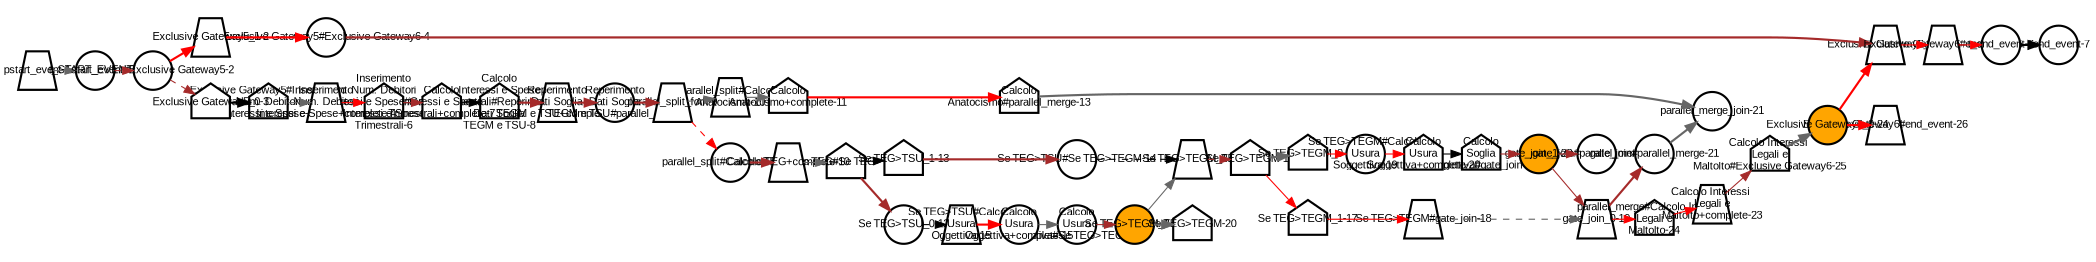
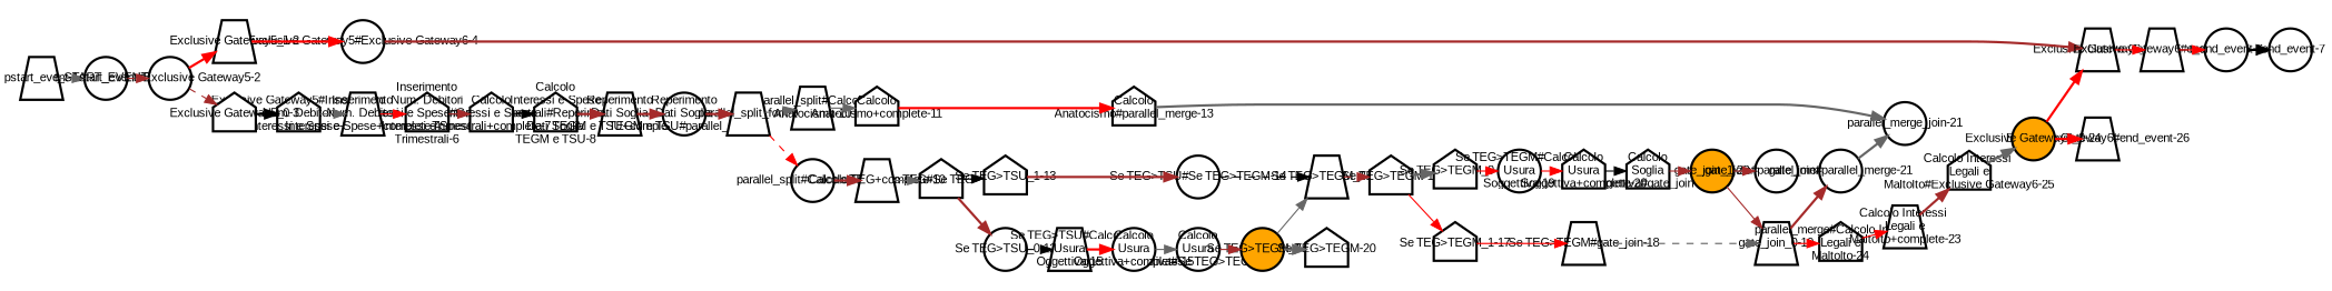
  digraph {
    fontname="Liberation Sans"
    fontsize=10
    nodesep=0.35
    rankdir=LR
    ranksep="0.25 equally"
    node [fillcolor=white fixedsize=true fontname="Liberation Sans" fontsize=10 penwidth=2 shape=circle style=filled]
    edge [arrowhead=normal color=brown fontname="Liberation Sans" fontsize=10 style=solid]
    n1 [height=.5 label="parallel_split#Calcolo\nAnatocismo-10" shape=trapezium width=.5]
    n2 [height=.5 label="Calcolo\nAnatocismo+complete-11" shape=house width=.5]
    n3 [height=.5 label="Calcolo\nAnatocismo#parallel_merge-13" shape=house width=.5]
    n4 [height=.5 label="Se TEG>TSU#Se TEG>TEGM-14" width=.5]
    n5 [height=.5 label="Se TEG>TEGM_2-14" shape=trapezium width=.5]
    n6 [height=.5 label="Se TEG>TEGM-16" shape=house width=.5]
    n7 [height=.5 label="Calcolo\nInteressi e Spese\nTrimestrali#Reperimento\nDati Soglia\nTEGM e TSU-8" shape=house width=.5]
    n8 [height=.5 label="Reperimento\nDati Soglia\nTEGM e TSU+complete-8" shape=trapezium width=.5]
    n9 [height=.5 label="Reperimento\nDati Soglia\nTEGM e TSU#parallel_split-9" width=.5]
    n10 [height=.5 label="Calcolo\nUsura\nOggettiva#Se TEG>TEGM-17" width=.5]
    n11 [fillcolor=orange height=.5 label="Se TEG>TEGM_3-18" width=.5]
    n12 [height=.5 label="Se TEG>TEGM-20" shape=house width=.5]
    n13 [height=.5 label="Calcolo\nSoglia\nSoggettiva#gate_join-22" shape=house width=.5]
    n14 [fillcolor=orange height=.5 label="gate_join_1-22" width=.5]
    n15 [height=.5 label="gate_join_0-19" shape=trapezium width=.5]
    n16 [height=.5 label="gate_join#parallel_merge-23" width=.5]
    n17 [height=.5 label="parallel_merge_join-21" width=.5]
    n18 [height=.5 label="Inserimento\nNum. Debitori\nInteressi e Spese#Calcolo\nInteressi e Spese\nTrimestrali-6" shape=house width=.5]
    n19 [height=.5 label="Calcolo\nInteressi e Spese\nTrimestrali+complete-7" shape=house width=.5]
    n20 [height=.5 label="pend_event-7" width=.5]
    n21 [height=.5 label="Se TEG>TEGM#Calcolo\nUsura\nSoggettiva-19" width=.5]
    n22 [height=.5 label="Calcolo\nUsura\nSoggettiva+complete-20" shape=house width=.5]
    n23 [height=.5 label="Exclusive Gateway5#Inserimento\nNum. Debitori\nInteressi e Spese-3" shape=house width=.5]
    n24 [height=.5 label="Inserimento\nNum. Debitori\nInteressi e Spese+complete-4" shape=trapezium width=.5]
    n25 [height=.5 label="Calcolo TEG#Se TEG>TSU-12" shape=house width=.5]
    n26 [height=.5 label="Se TEG>TSU_1-13" shape=house width=.5]
    n27 [height=.5 label="Se TEG>TSU_0-12" width=.5]
    n28 [height=.5 label="Se TEG>TSU#Calcolo\nUsura\nOggettiva-15" shape=trapezium width=.5]
    n29 [height=.5 label="gate_join#parallel_merge-21" width=.5]
    n30 [height=.5 label="Exclusive Gateway6#end_event-26" shape=trapezium width=.5]
    n31 [height=.5 label="Exclusive Gateway5#Exclusive Gateway6-4" width=.5]
    n32 [height=.5 label="Exclusive Gateway6_1-5" shape=trapezium width=.5]
    n33 [height=.5 label="Exclusive Gateway6#end_event-5" shape=trapezium width=.5]
    n34 [height=.5 label="Se TEG>TEGM#gate_join-18" shape=trapezium width=.5]
    n35 [height=.5 label="parallel_merge#Calcolo Interessi \nLegali e\nMaltolto-24" shape=house width=.5]
    n36 [height=.5 label="Calcolo Interessi \nLegali e\nMaltolto#Exclusive Gateway6-25" shape=house width=.5]
    n37 [fillcolor=orange height=.5 label="Exclusive Gateway6_0-24" width=.5]
    n38 [height=.5 label="parallel_split#Calcolo TEG-11" width=.5]
    n39 [height=.5 label="Calcolo TEG+complete-10" shape=trapezium width=.5]
    n40 [height=.5 label="parallel_split_fork-9" shape=trapezium width=.5]
    n41 [height=.5 label="t_end_event-6" width=.5]
    n42 [height=.5 label="pstart_event-1" shape=trapezium width=.5]
    n43 [height=.5 label="t_START_EVENT-1" width=.5]
    n44 [height=.5 label="start_event#Exclusive Gateway5-2" width=.5]
    n45 [height=.5 label="Calcolo Interessi \nLegali e\nMaltolto+complete-23" shape=trapezium width=.5]
    n46 [height=.5 label="Calcolo\nUsura\nOggettiva+complete-15" width=.5]
    n47 [height=.5 label="Exclusive Gateway5_1-2" shape=trapezium width=.5]
    n48 [height=.5 label="Exclusive Gateway5_0-3" shape=house width=.5]
    n49 [height=.5 label="Se TEG>TEGM_0-16" shape=house width=.5]
    n50 [height=.5 label="Se TEG>TEGM_1-17" shape=house width=.5]
    n1 -> n2 [color=gray40]
    n2 -> n3 [color=red style=bold]
    n3 -> n17 [color=gray40 style=bold]
    n4 -> n5 [color=black style=dashed]
    n5 -> n6 [style=dashed]
    n6 -> n49 [color=gray40 style=bold]
    n6 -> n50 [color=red]
    n7 -> n8 [style=bold]
    n8 -> n9 [style=bold]
    n9 -> n40 [style=bold]
    n10 -> n11
    n11 -> n5 [color=gray40 fontsize=8]
    n11 -> n12 [color=gray40 style=bold]
    n13 -> n14
    n14 -> n15 [fontsize=8]
    n14 -> n16
    n15 -> n29 [style=bold]
    n15 -> n35 [color=red]
    n18 -> n19
    n19 -> n7 [color=black]
    n21 -> n22 [color=red]
    n22 -> n13 [color=black]
    n23 -> n24 [color=gray40]
    n24 -> n18 [color=red]
    n25 -> n26 [color=black]
    n25 -> n27 [style=bold]
    n26 -> n4 [style=bold]
    n27 -> n28 [color=black style=dashed]
    n28 -> n46 [color=red style=bold]
    n29 -> n17 [color=gray40 style=bold]
    n31 -> n32 [style=bold]
    n32 -> n33 [color=red]
    n33 -> n41 [color=red]
    n34 -> n15 [color=gray40 style=dashed]
    n35 -> n45 [color=red]
    n36 -> n37 [color=gray40 style=bold]
    n37 -> n30 [color=red style=bold]
    n37 -> n32 [color=red fontsize=8 style=bold]
    n38 -> n39 [style=bold]
    n39 -> n25 [color=gray40]
    n40 -> n1 [color=gray40 style=dashed]
    n40 -> n38 [color=red style=dashed]
    n41 -> n20 [color=black style=bold]
    n42 -> n43 [color=gray40]
    n43 -> n44 [style=dashed]
    n44 -> n47 [color=red style=bold]
    n44 -> n48 [style=dashed]
-   n45 -> n36
+   n45 -> n36 [style=bold]
    n46 -> n10 [color=gray40]
    n47 -> n31 [color=red style=bold]
    n48 -> n23 [color=black style=bold]
    n49 -> n21 [color=red]
    n50 -> n34 [color=red]
  }
